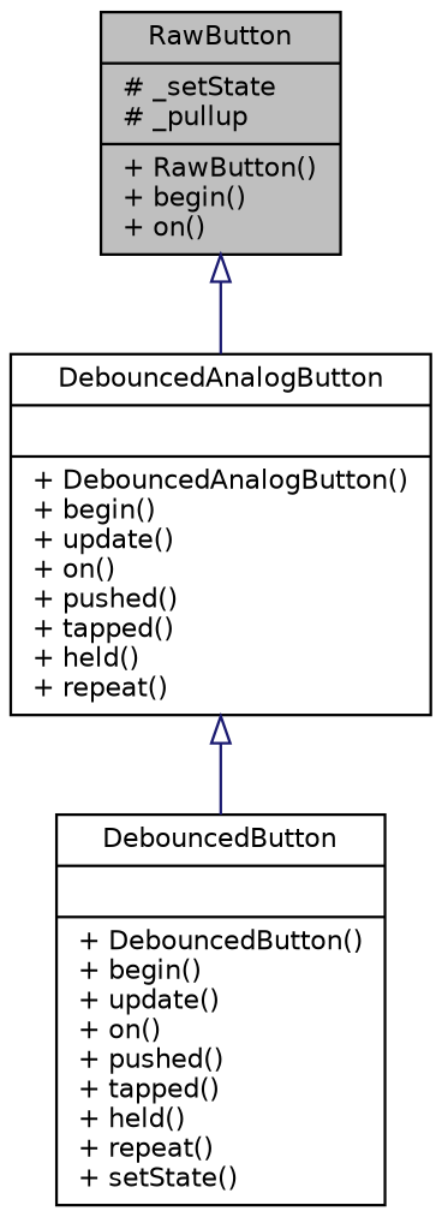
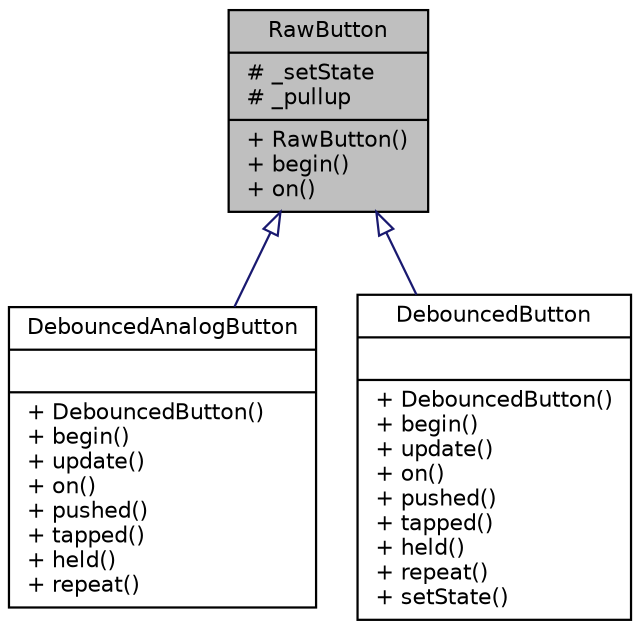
  digraph {
    node [color=black fillcolor=white fontname=Helvetica fontsize=10 shape=record style=filled]
    edge [arrowtail=onormal color=midnightblue dir=back fontname=Helvetica fontsize=10 labelfontname=Helvetica labelfontsize=10 style=solid]
    n1 [fillcolor=grey75 fontcolor=black height=0.2 label="{RawButton\n|# _setState\l# _pullup\l|+ RawButton()\l+ begin()\l+ on()\l}" width=0.4]
-   n2 [height=0.2 label="{DebouncedAnalogButton\n||+ DebouncedAnalogButton()\l+ begin()\l+ update()\l+ on()\l+ pushed()\l+ tapped()\l+ held()\l+ repeat()\l}" width=0.4]
+   n2 [height=0.2 label="{DebouncedAnalogButton\n||+ DebouncedButton()\l+ begin()\l+ update()\l+ on()\l+ pushed()\l+ tapped()\l+ held()\l+ repeat()\l}" width=0.4]
    n3 [height=0.2 label="{DebouncedButton\n||+ DebouncedButton()\l+ begin()\l+ update()\l+ on()\l+ pushed()\l+ tapped()\l+ held()\l+ repeat()\l+ setState()\l}" width=0.4]
    n1 -> n2
-   n2 -> n3
+   n1 -> n3
  }
